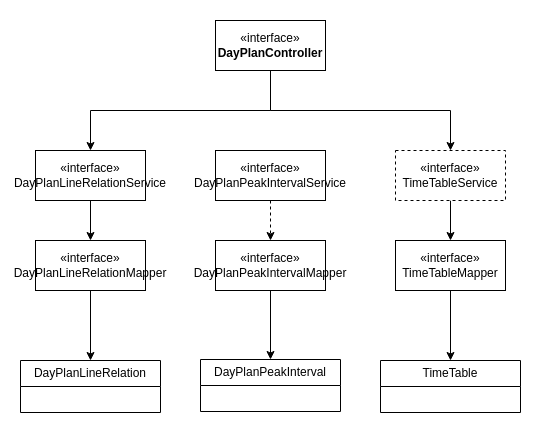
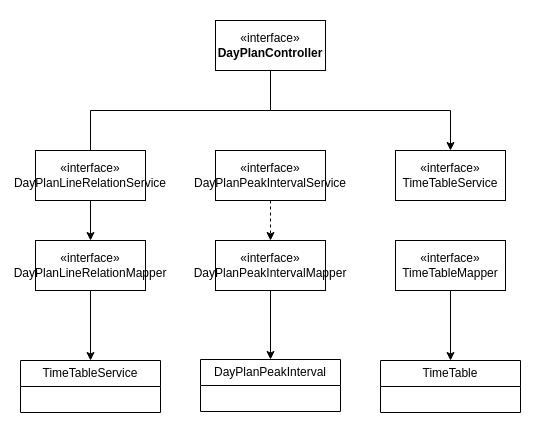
  <mxCell id="0" />
  <mxCell id="1" parent="0" />
- <mxCell id="2" style="edgeStyle=orthogonalEdgeStyle;rounded=0;orthogonalLoop=1;jettySize=auto;html=1;entryX=0.5;entryY=0;entryDx=0;entryDy=0;" edge="1" parent="1" source="4" target="6"><mxGeometry relative="1" as="geometry"><Array as="points"><mxPoint x="270" y="110" /><mxPoint x="90" y="110" /></Array></mxGeometry></mxCell>
+ <mxCell id="2" style="edgeStyle=orthogonalEdgeStyle;rounded=0;orthogonalLoop=1;jettySize=auto;html=1;entryX=0.5;entryY=0;entryDx=0;entryDy=0;endArrow=none;" edge="1" parent="1" source="4" target="6"><mxGeometry relative="1" as="geometry"><Array as="points"><mxPoint x="270" y="110" /><mxPoint x="90" y="110" /></Array></mxGeometry></mxCell>
  <mxCell id="3" style="edgeStyle=orthogonalEdgeStyle;rounded=0;orthogonalLoop=1;jettySize=auto;html=1;" edge="1" parent="1" source="4" target="10"><mxGeometry relative="1" as="geometry"><Array as="points"><mxPoint x="270" y="110" /><mxPoint x="450" y="110" /></Array></mxGeometry></mxCell>
  <mxCell id="4" value="«interface»&lt;br&gt;&lt;b&gt;DayPlanController&lt;/b&gt;" style="html=1;whiteSpace=wrap;" vertex="1" parent="1"><mxGeometry x="215" y="20" width="110" height="50" as="geometry" /></mxCell>
  <mxCell id="5" style="edgeStyle=orthogonalEdgeStyle;rounded=0;orthogonalLoop=1;jettySize=auto;html=1;" edge="1" parent="1" source="6" target="12"><mxGeometry relative="1" as="geometry" /></mxCell>
  <mxCell id="6" value="«interface»&lt;br&gt;DayPlanLineRelationService" style="html=1;whiteSpace=wrap;" vertex="1" parent="1"><mxGeometry x="35" y="150" width="110" height="50" as="geometry" /></mxCell>
  <mxCell id="7" style="edgeStyle=orthogonalEdgeStyle;rounded=0;orthogonalLoop=1;jettySize=auto;html=1;dashed=1;" edge="1" parent="1" source="8" target="14"><mxGeometry relative="1" as="geometry" /></mxCell>
  <mxCell id="8" value="«interface»&lt;br&gt;DayPlanPeakIntervalService" style="html=1;whiteSpace=wrap;" vertex="1" parent="1"><mxGeometry x="215" y="150" width="110" height="50" as="geometry" /></mxCell>
- <mxCell id="9" style="edgeStyle=orthogonalEdgeStyle;rounded=0;orthogonalLoop=1;jettySize=auto;html=1;" edge="1" parent="1" source="10" target="16"><mxGeometry relative="1" as="geometry" /></mxCell>
- <mxCell id="10" value="«interface»&lt;br&gt;TimeTableService" style="html=1;whiteSpace=wrap;dashed=1;" vertex="1" parent="1"><mxGeometry x="395" y="150" width="110" height="50" as="geometry" /></mxCell>
+ <mxCell id="10" value="«interface»&lt;br&gt;TimeTableService" style="html=1;whiteSpace=wrap;" vertex="1" parent="1"><mxGeometry x="395" y="150" width="110" height="50" as="geometry" /></mxCell>
  <mxCell id="11" style="edgeStyle=orthogonalEdgeStyle;rounded=0;orthogonalLoop=1;jettySize=auto;html=1;" edge="1" parent="1" source="12" target="17"><mxGeometry relative="1" as="geometry" /></mxCell>
  <mxCell id="12" value="«interface»&lt;br&gt;DayPlanLineRelationMapper" style="html=1;whiteSpace=wrap;" vertex="1" parent="1"><mxGeometry x="35" y="240" width="110" height="50" as="geometry" /></mxCell>
  <mxCell id="13" style="edgeStyle=orthogonalEdgeStyle;rounded=0;orthogonalLoop=1;jettySize=auto;html=1;" edge="1" parent="1" source="14" target="19"><mxGeometry relative="1" as="geometry" /></mxCell>
  <mxCell id="14" value="«interface»&lt;br&gt;DayPlanPeakIntervalMapper" style="html=1;whiteSpace=wrap;" vertex="1" parent="1"><mxGeometry x="215" y="240" width="110" height="50" as="geometry" /></mxCell>
  <mxCell id="15" style="edgeStyle=orthogonalEdgeStyle;rounded=0;orthogonalLoop=1;jettySize=auto;html=1;" edge="1" parent="1" source="16" target="21"><mxGeometry relative="1" as="geometry" /></mxCell>
  <mxCell id="16" value="«interface»&lt;br&gt;TimeTableMapper" style="html=1;whiteSpace=wrap;" vertex="1" parent="1"><mxGeometry x="395" y="240" width="110" height="50" as="geometry" /></mxCell>
- <mxCell id="17" value="DayPlanLineRelation" style="swimlane;fontStyle=0;childLayout=stackLayout;horizontal=1;startSize=26;fillColor=none;horizontalStack=0;resizeParent=1;resizeParentMax=0;resizeLast=0;collapsible=1;marginBottom=0;whiteSpace=wrap;html=1;" vertex="1" parent="1"><mxGeometry x="20" y="360" width="140" height="52" as="geometry" /></mxCell>
+ <mxCell id="17" value="TimeTableService" style="swimlane;fontStyle=0;childLayout=stackLayout;horizontal=1;startSize=26;fillColor=none;horizontalStack=0;resizeParent=1;resizeParentMax=0;resizeLast=0;collapsible=1;marginBottom=0;whiteSpace=wrap;html=1;" vertex="1" parent="1"><mxGeometry x="20" y="360" width="140" height="52" as="geometry" /></mxCell>
  <mxCell id="18" value="&amp;nbsp;" style="text;strokeColor=none;fillColor=none;align=left;verticalAlign=top;spacingLeft=4;spacingRight=4;overflow=hidden;rotatable=0;points=[[0,0.5],[1,0.5]];portConstraint=eastwest;whiteSpace=wrap;html=1;" vertex="1" parent="17"><mxGeometry y="26" width="140" height="26" as="geometry" /></mxCell>
  <mxCell id="19" value="DayPlanPeakInterval" style="swimlane;fontStyle=0;childLayout=stackLayout;horizontal=1;startSize=26;fillColor=none;horizontalStack=0;resizeParent=1;resizeParentMax=0;resizeLast=0;collapsible=1;marginBottom=0;whiteSpace=wrap;html=1;" vertex="1" parent="1"><mxGeometry x="200" y="359" width="140" height="52" as="geometry" /></mxCell>
  <mxCell id="20" value="&amp;nbsp;" style="text;strokeColor=none;fillColor=none;align=left;verticalAlign=top;spacingLeft=4;spacingRight=4;overflow=hidden;rotatable=0;points=[[0,0.5],[1,0.5]];portConstraint=eastwest;whiteSpace=wrap;html=1;" vertex="1" parent="19"><mxGeometry y="26" width="140" height="26" as="geometry" /></mxCell>
  <mxCell id="21" value="TimeTable" style="swimlane;fontStyle=0;childLayout=stackLayout;horizontal=1;startSize=26;fillColor=none;horizontalStack=0;resizeParent=1;resizeParentMax=0;resizeLast=0;collapsible=1;marginBottom=0;whiteSpace=wrap;html=1;" vertex="1" parent="1"><mxGeometry x="380" y="360" width="140" height="52" as="geometry" /></mxCell>
  <mxCell id="22" value="&amp;nbsp;" style="text;strokeColor=none;fillColor=none;align=left;verticalAlign=top;spacingLeft=4;spacingRight=4;overflow=hidden;rotatable=0;points=[[0,0.5],[1,0.5]];portConstraint=eastwest;whiteSpace=wrap;html=1;" vertex="1" parent="21"><mxGeometry y="26" width="140" height="26" as="geometry" /></mxCell>
